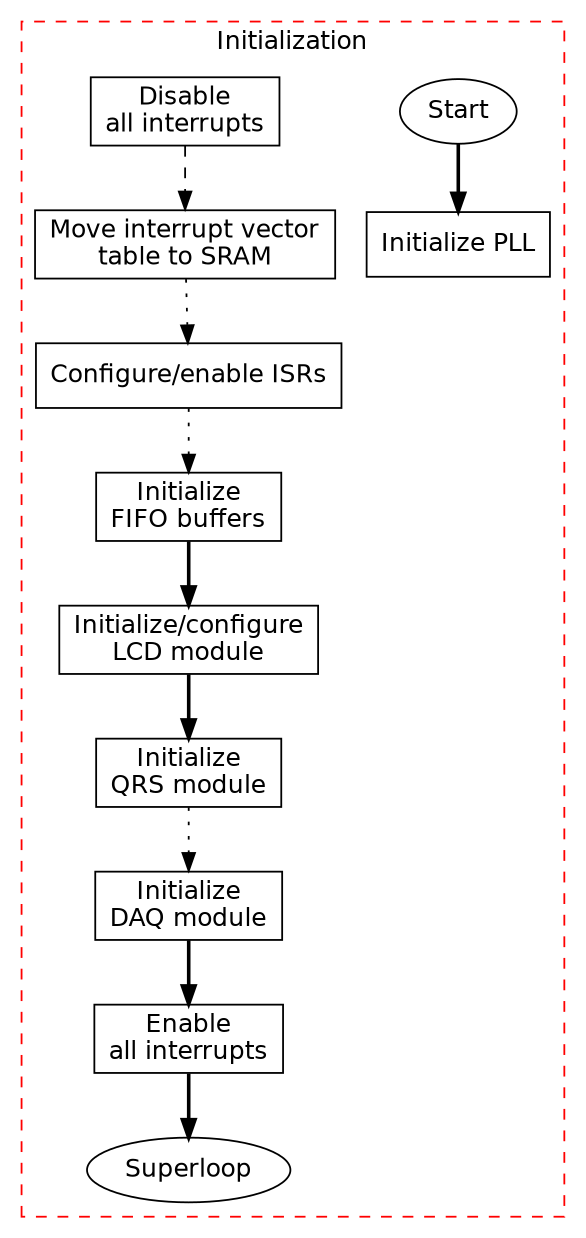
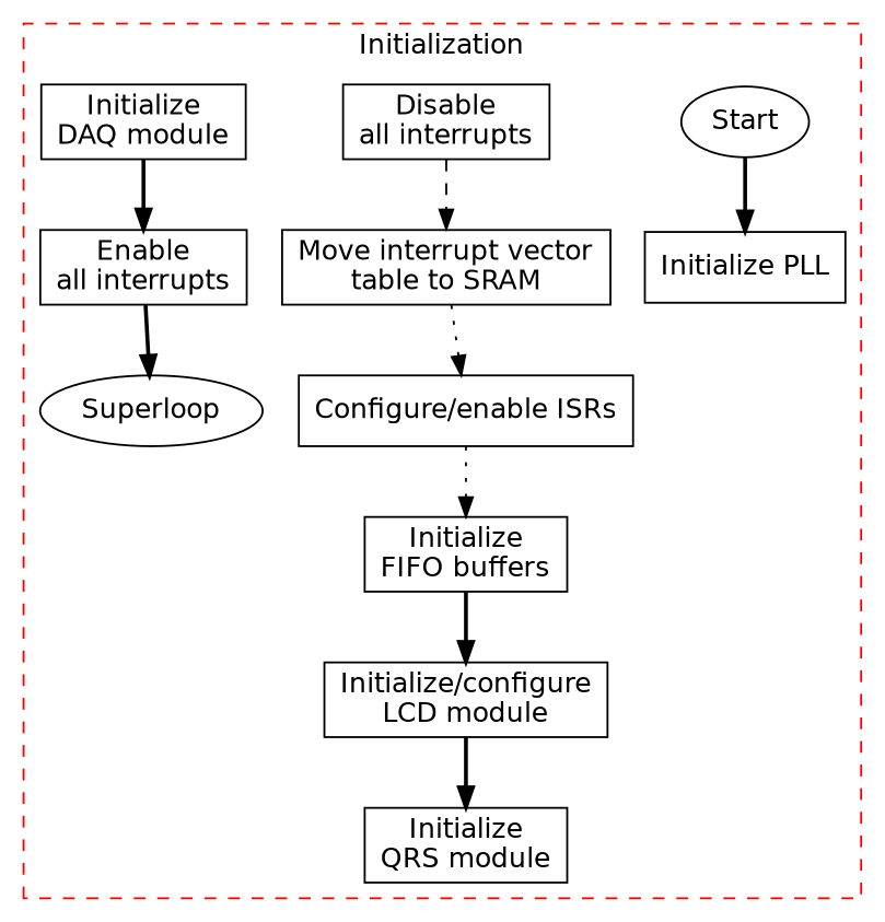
  digraph {
    compound=true
    fontname="DejaVu Sans"
    newrank=true
    rankdir=TB
    splines=false
    node [fontname="DejaVu Sans" shape=rect]
    edge [fontname="DejaVu Sans" style=bold]
    n1 [label=Start shape=ellipse]
    n2 [label="Initialize PLL"]
    n3 [label="Disable\nall interrupts"]
    n4 [label="Move interrupt vector\ntable to SRAM"]
    n5 [label="Configure/enable ISRs"]
    n6 [label="Initialize\nFIFO buffers"]
    n7 [label="Initialize/configure\nLCD module"]
    n8 [label="Initialize\nQRS module"]
    n9 [label="Initialize\nDAQ module"]
    n10 [label="Enable\nall interrupts"]
    n11 [label=Superloop shape=ellipse]
    subgraph cluster_1 {
      color=red
      label=Initialization
      style=dashed
      n1
      n2
      n3
      n4
      n5
      n6
      n7
      n8
      n9
      n10
      n11
    }
    n1 -> n2
    n3 -> n4 [style=dashed]
    n4 -> n5 [style=dotted]
    n5 -> n6 [style=dotted]
    n6 -> n7
    n7 -> n8
-   n8 -> n9 [style=dotted]
    n9 -> n10
    n10 -> n11
  }
